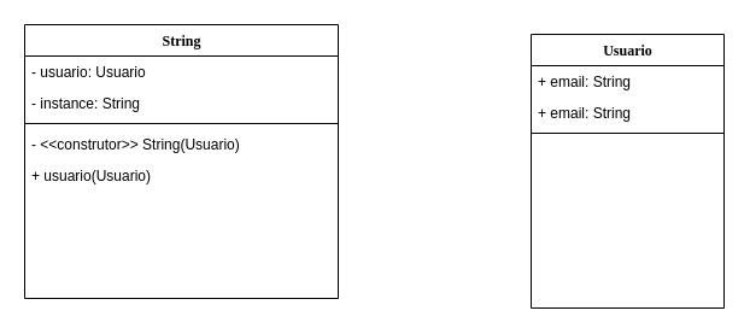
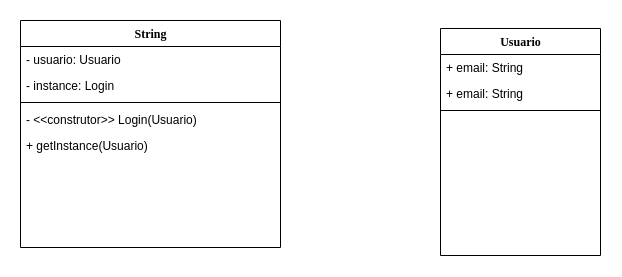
  <mxCell id="0" />
  <mxCell id="1" parent="0" />
  <mxCell id="2" value="String" style="swimlane;html=1;fontStyle=1;align=center;verticalAlign=top;childLayout=stackLayout;horizontal=1;startSize=26;horizontalStack=0;resizeParent=1;resizeLast=0;collapsible=1;marginBottom=0;swimlaneFillColor=#ffffff;rounded=0;shadow=0;comic=0;labelBackgroundColor=none;strokeWidth=1;fillColor=none;fontFamily=Verdana;fontSize=12" parent="1" vertex="1"><mxGeometry x="20" y="20" width="260" height="227" as="geometry" /></mxCell>
  <mxCell id="3" value="- usuario: Usuario" style="text;html=1;strokeColor=none;fillColor=none;align=left;verticalAlign=top;spacingLeft=4;spacingRight=4;whiteSpace=wrap;overflow=hidden;rotatable=0;points=[[0,0.5],[1,0.5]];portConstraint=eastwest;" parent="2" vertex="1"><mxGeometry y="26" width="260" height="26" as="geometry" /></mxCell>
- <mxCell id="4" value="- instance: String" style="text;html=1;strokeColor=none;fillColor=none;align=left;verticalAlign=top;spacingLeft=4;spacingRight=4;whiteSpace=wrap;overflow=hidden;rotatable=0;points=[[0,0.5],[1,0.5]];portConstraint=eastwest;" parent="2" vertex="1"><mxGeometry y="52" width="260" height="26" as="geometry" /></mxCell>
+ <mxCell id="4" value="- instance: Login" style="text;html=1;strokeColor=none;fillColor=none;align=left;verticalAlign=top;spacingLeft=4;spacingRight=4;whiteSpace=wrap;overflow=hidden;rotatable=0;points=[[0,0.5],[1,0.5]];portConstraint=eastwest;" parent="2" vertex="1"><mxGeometry y="52" width="260" height="26" as="geometry" /></mxCell>
  <mxCell id="5" value="" style="line;html=1;strokeWidth=1;fillColor=none;align=left;verticalAlign=middle;spacingTop=-1;spacingLeft=3;spacingRight=3;rotatable=0;labelPosition=right;points=[];portConstraint=eastwest;" parent="2" vertex="1"><mxGeometry y="78" width="260" height="8" as="geometry" /></mxCell>
- <mxCell id="6" value="- &amp;lt;&amp;lt;construtor&amp;gt;&amp;gt; String(Usuario)" style="text;html=1;strokeColor=none;fillColor=none;align=left;verticalAlign=top;spacingLeft=4;spacingRight=4;whiteSpace=wrap;overflow=hidden;rotatable=0;points=[[0,0.5],[1,0.5]];portConstraint=eastwest;" parent="2" vertex="1"><mxGeometry y="86" width="260" height="26" as="geometry" /></mxCell>
- <mxCell id="7" value="+ usuario(Usuario)" style="text;html=1;strokeColor=none;fillColor=none;align=left;verticalAlign=top;spacingLeft=4;spacingRight=4;whiteSpace=wrap;overflow=hidden;rotatable=0;points=[[0,0.5],[1,0.5]];portConstraint=eastwest;" parent="2" vertex="1"><mxGeometry y="112" width="260" height="26" as="geometry" /></mxCell>
+ <mxCell id="6" value="- &amp;lt;&amp;lt;construtor&amp;gt;&amp;gt; Login(Usuario)" style="text;html=1;strokeColor=none;fillColor=none;align=left;verticalAlign=top;spacingLeft=4;spacingRight=4;whiteSpace=wrap;overflow=hidden;rotatable=0;points=[[0,0.5],[1,0.5]];portConstraint=eastwest;" parent="2" vertex="1"><mxGeometry y="86" width="260" height="26" as="geometry" /></mxCell>
+ <mxCell id="7" value="+ getInstance(Usuario)" style="text;html=1;strokeColor=none;fillColor=none;align=left;verticalAlign=top;spacingLeft=4;spacingRight=4;whiteSpace=wrap;overflow=hidden;rotatable=0;points=[[0,0.5],[1,0.5]];portConstraint=eastwest;" parent="2" vertex="1"><mxGeometry y="112" width="260" height="26" as="geometry" /></mxCell>
  <mxCell id="8" value="Usuario" style="swimlane;html=1;fontStyle=1;align=center;verticalAlign=top;childLayout=stackLayout;horizontal=1;startSize=26;horizontalStack=0;resizeParent=1;resizeLast=0;collapsible=1;marginBottom=0;swimlaneFillColor=#ffffff;rounded=0;shadow=0;comic=0;labelBackgroundColor=none;strokeWidth=1;fillColor=none;fontFamily=Verdana;fontSize=12" vertex="1" parent="1"><mxGeometry x="440" y="28" width="160" height="227" as="geometry" /></mxCell>
  <mxCell id="9" value="+ email: String" style="text;html=1;strokeColor=none;fillColor=none;align=left;verticalAlign=top;spacingLeft=4;spacingRight=4;whiteSpace=wrap;overflow=hidden;rotatable=0;points=[[0,0.5],[1,0.5]];portConstraint=eastwest;" vertex="1" parent="8"><mxGeometry y="26" width="160" height="26" as="geometry" /></mxCell>
  <mxCell id="10" value="+ email: String" style="text;html=1;strokeColor=none;fillColor=none;align=left;verticalAlign=top;spacingLeft=4;spacingRight=4;whiteSpace=wrap;overflow=hidden;rotatable=0;points=[[0,0.5],[1,0.5]];portConstraint=eastwest;" vertex="1" parent="8"><mxGeometry y="52" width="160" height="26" as="geometry" /></mxCell>
  <mxCell id="11" value="" style="line;html=1;strokeWidth=1;fillColor=none;align=left;verticalAlign=middle;spacingTop=-1;spacingLeft=3;spacingRight=3;rotatable=0;labelPosition=right;points=[];portConstraint=eastwest;" vertex="1" parent="8"><mxGeometry y="78" width="160" height="8" as="geometry" /></mxCell>
